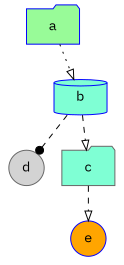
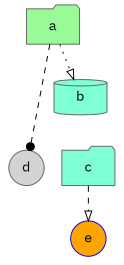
  digraph {
    fontname="IBM Plex Mono"
    node [color=blue fillcolor=aquamarine fontname="IBM Plex Mono" shape=folder style=filled]
    edge [arrowhead=onormal fontname="IBM Plex Mono" style=dashed]
-   a [fillcolor=palegreen]
-   b [shape=cylinder]
+   a [color=gray40 fillcolor=palegreen]
+   b [color=gray40 shape=cylinder]
    d [color=gray40 fillcolor=lightgrey shape=circle]
    c [color=gray40]
    e [fillcolor=orange shape=circle]
    a -> b [style=dotted]
-   b -> d [arrowhead=dot]
-   b -> c
+   a -> d [arrowhead=dot]
    c -> e
  }
